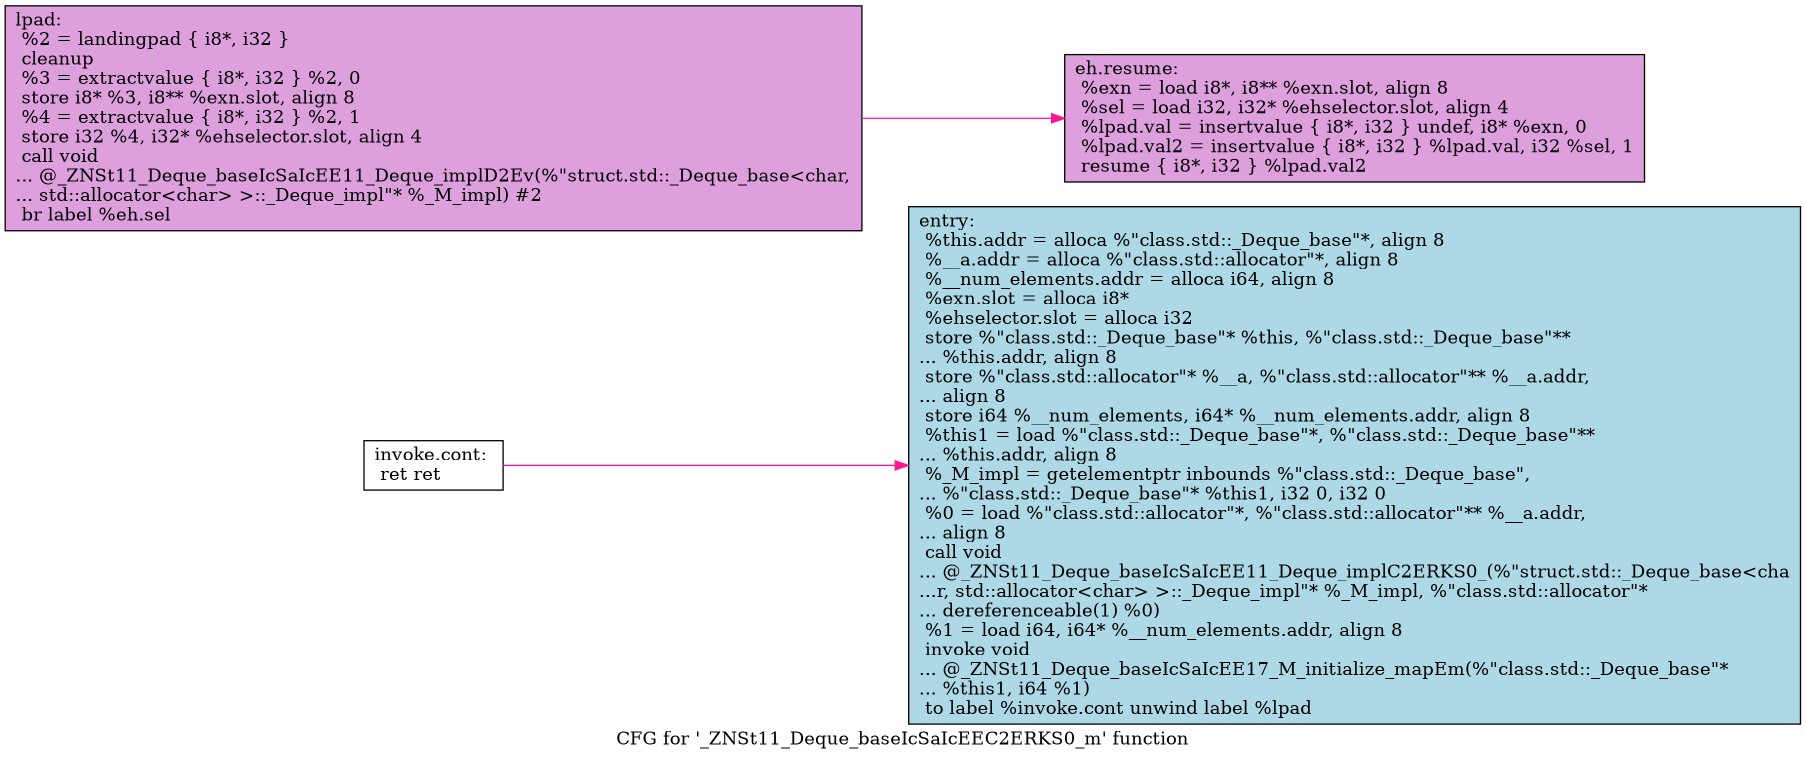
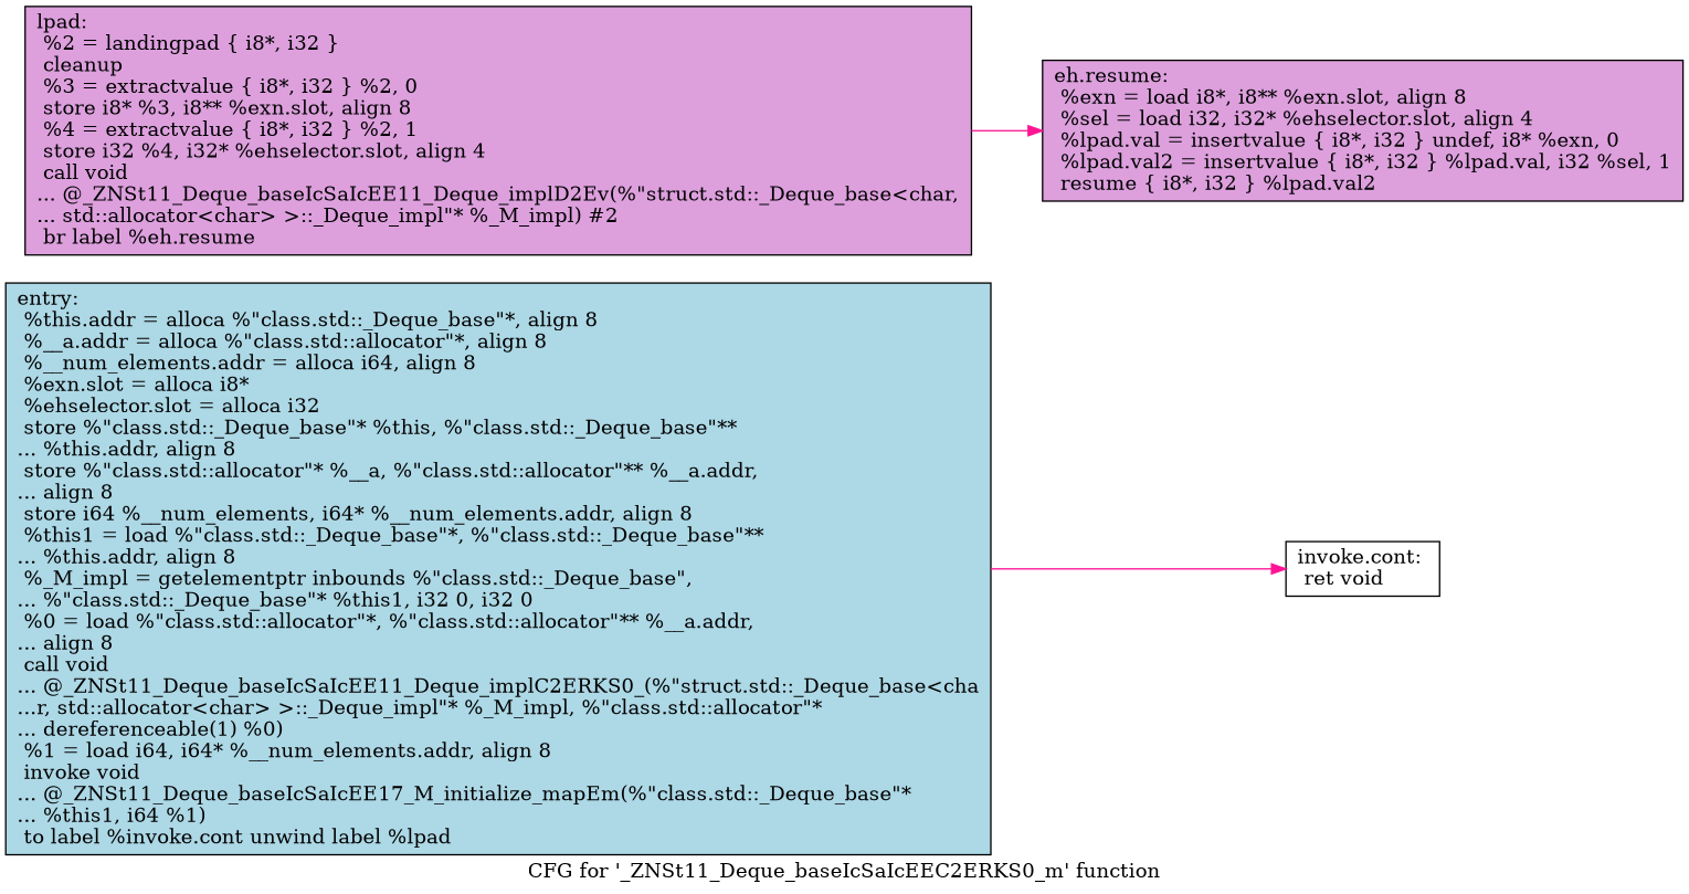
  digraph {
    label="CFG for '_ZNSt11_Deque_baseIcSaIcEEC2ERKS0_m' function"
    rankdir=LR
    node [fillcolor=plum shape=record style=filled]
    edge [color=deeppink]
    n1 [fillcolor=lightblue label="{entry:\l  %this.addr = alloca %\"class.std::_Deque_base\"*, align 8\l  %__a.addr = alloca %\"class.std::allocator\"*, align 8\l  %__num_elements.addr = alloca i64, align 8\l  %exn.slot = alloca i8*\l  %ehselector.slot = alloca i32\l  store %\"class.std::_Deque_base\"* %this, %\"class.std::_Deque_base\"**\l... %this.addr, align 8\l  store %\"class.std::allocator\"* %__a, %\"class.std::allocator\"** %__a.addr,\l... align 8\l  store i64 %__num_elements, i64* %__num_elements.addr, align 8\l  %this1 = load %\"class.std::_Deque_base\"*, %\"class.std::_Deque_base\"**\l... %this.addr, align 8\l  %_M_impl = getelementptr inbounds %\"class.std::_Deque_base\",\l... %\"class.std::_Deque_base\"* %this1, i32 0, i32 0\l  %0 = load %\"class.std::allocator\"*, %\"class.std::allocator\"** %__a.addr,\l... align 8\l  call void\l... @_ZNSt11_Deque_baseIcSaIcEE11_Deque_implC2ERKS0_(%\"struct.std::_Deque_base\<cha\l...r, std::allocator\<char\> \>::_Deque_impl\"* %_M_impl, %\"class.std::allocator\"*\l... dereferenceable(1) %0)\l  %1 = load i64, i64* %__num_elements.addr, align 8\l  invoke void\l... @_ZNSt11_Deque_baseIcSaIcEE17_M_initialize_mapEm(%\"class.std::_Deque_base\"*\l... %this1, i64 %1)\l          to label %invoke.cont unwind label %lpad\l}"]
-   n2 [fillcolor=white label="{invoke.cont:                                      \l  ret ret\l}"]
-   n3 [label="{lpad:                                             \l  %2 = landingpad \{ i8*, i32 \}\l          cleanup\l  %3 = extractvalue \{ i8*, i32 \} %2, 0\l  store i8* %3, i8** %exn.slot, align 8\l  %4 = extractvalue \{ i8*, i32 \} %2, 1\l  store i32 %4, i32* %ehselector.slot, align 4\l  call void\l... @_ZNSt11_Deque_baseIcSaIcEE11_Deque_implD2Ev(%\"struct.std::_Deque_base\<char,\l... std::allocator\<char\> \>::_Deque_impl\"* %_M_impl) #2\l  br label %eh.sel\l}"]
+   n2 [fillcolor=white label="{invoke.cont:                                      \l  ret void\l}"]
+   n3 [label="{lpad:                                             \l  %2 = landingpad \{ i8*, i32 \}\l          cleanup\l  %3 = extractvalue \{ i8*, i32 \} %2, 0\l  store i8* %3, i8** %exn.slot, align 8\l  %4 = extractvalue \{ i8*, i32 \} %2, 1\l  store i32 %4, i32* %ehselector.slot, align 4\l  call void\l... @_ZNSt11_Deque_baseIcSaIcEE11_Deque_implD2Ev(%\"struct.std::_Deque_base\<char,\l... std::allocator\<char\> \>::_Deque_impl\"* %_M_impl) #2\l  br label %eh.resume\l}"]
    n4 [label="{eh.resume:                                        \l  %exn = load i8*, i8** %exn.slot, align 8\l  %sel = load i32, i32* %ehselector.slot, align 4\l  %lpad.val = insertvalue \{ i8*, i32 \} undef, i8* %exn, 0\l  %lpad.val2 = insertvalue \{ i8*, i32 \} %lpad.val, i32 %sel, 1\l  resume \{ i8*, i32 \} %lpad.val2\l}"]
-   n2 -> n1
+   n1 -> n2
    n3 -> n4
  }
